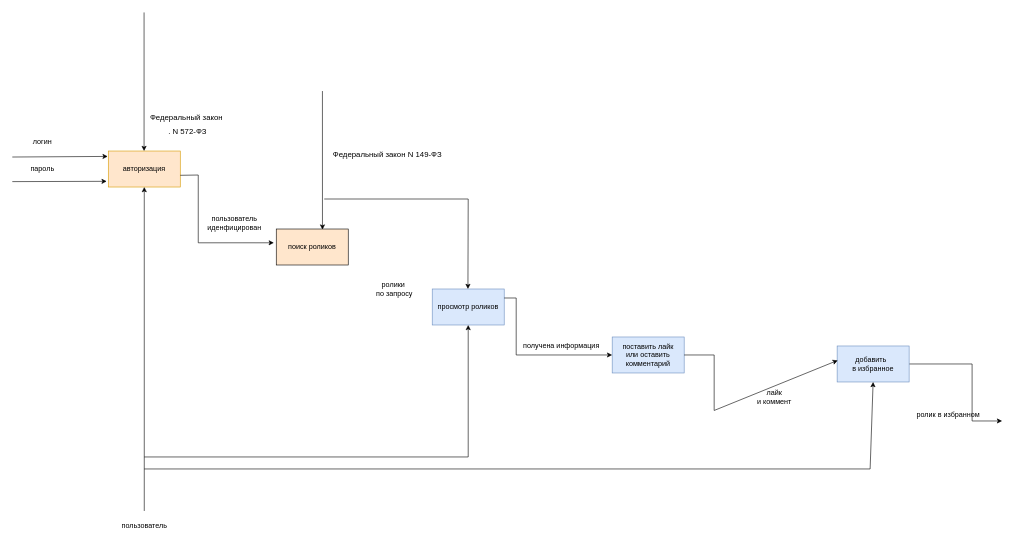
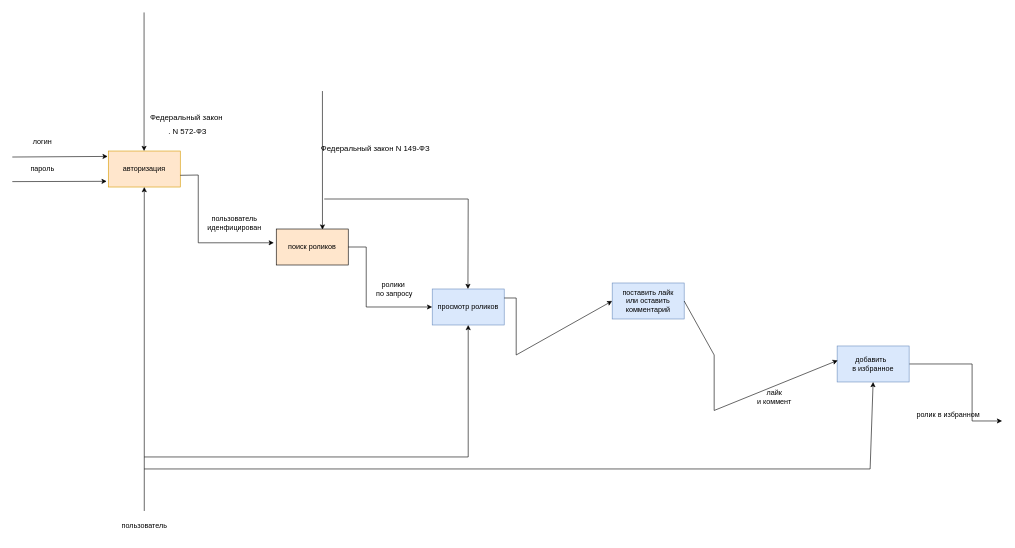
  <mxCell id="0" />
  <mxCell id="1" parent="0" />
  <mxCell id="2" value="авторизация" style="rounded=0;whiteSpace=wrap;html=1;fillColor=#ffe6cc;strokeColor=#d79b00;" parent="1" vertex="1"><mxGeometry x="180" y="251" width="120" height="60" as="geometry" /></mxCell>
  <mxCell id="3" value="логин" style="text;html=1;align=center;verticalAlign=middle;resizable=0;points=[];autosize=1;strokeColor=none;fillColor=none;" parent="1" vertex="1"><mxGeometry x="40" y="221" width="60" height="30" as="geometry" /></mxCell>
  <mxCell id="4" value="" style="endArrow=classic;html=1;rounded=0;entryX=-0.008;entryY=0.15;entryDx=0;entryDy=0;entryPerimeter=0;" parent="1" target="2" edge="1"><mxGeometry width="50" height="50" relative="1" as="geometry"><mxPoint x="20" y="261" as="sourcePoint" /><mxPoint x="180" y="231" as="targetPoint" /></mxGeometry></mxCell>
  <mxCell id="5" value="пароль" style="text;html=1;align=center;verticalAlign=middle;resizable=0;points=[];autosize=1;strokeColor=none;fillColor=none;" parent="1" vertex="1"><mxGeometry x="40" y="266" width="60" height="30" as="geometry" /></mxCell>
  <mxCell id="6" value="" style="endArrow=classic;html=1;rounded=0;entryX=-0.022;entryY=0.842;entryDx=0;entryDy=0;entryPerimeter=0;" parent="1" target="2" edge="1"><mxGeometry width="50" height="50" relative="1" as="geometry"><mxPoint x="20" y="302" as="sourcePoint" /><mxPoint x="146.52" y="296" as="targetPoint" /></mxGeometry></mxCell>
  <mxCell id="7" value="" style="endArrow=classic;html=1;rounded=0;entryX=0.5;entryY=1;entryDx=0;entryDy=0;" parent="1" target="2" edge="1"><mxGeometry width="50" height="50" relative="1" as="geometry"><mxPoint x="240" y="851" as="sourcePoint" /><mxPoint x="410" y="361" as="targetPoint" /></mxGeometry></mxCell>
  <mxCell id="8" value="пользователь" style="text;html=1;align=center;verticalAlign=middle;resizable=0;points=[];autosize=1;strokeColor=none;fillColor=none;" parent="1" vertex="1"><mxGeometry x="190" y="861" width="100" height="30" as="geometry" /></mxCell>
  <mxCell id="9" value="" style="endArrow=classic;html=1;rounded=0;entryX=-0.033;entryY=0.383;entryDx=0;entryDy=0;entryPerimeter=0;" parent="1" target="10" edge="1"><mxGeometry width="50" height="50" relative="1" as="geometry"><mxPoint x="300" y="291.48" as="sourcePoint" /><mxPoint x="450" y="381" as="targetPoint" /><Array as="points"><mxPoint x="330" y="291" /><mxPoint x="330" y="404" /></Array></mxGeometry></mxCell>
  <mxCell id="10" value="поиск роликов&lt;br&gt;" style="rounded=0;whiteSpace=wrap;html=1;fillColor=#ffe6cc;" parent="1" vertex="1"><mxGeometry x="460" y="381" width="120" height="60" as="geometry" /></mxCell>
+ <mxCell id="11" value="" style="endArrow=classic;html=1;rounded=0;exitX=1;exitY=0.5;exitDx=0;exitDy=0;entryX=0;entryY=0.5;entryDx=0;entryDy=0;" parent="1" source="10" target="12" edge="1"><mxGeometry width="50" height="50" relative="1" as="geometry"><mxPoint x="530" y="431" as="sourcePoint" /><mxPoint x="590" y="511" as="targetPoint" /><Array as="points"><mxPoint x="610" y="411" /><mxPoint x="610" y="451" /><mxPoint x="610" y="511" /></Array></mxGeometry></mxCell>
  <mxCell id="12" value="просмотр роликов" style="rounded=0;whiteSpace=wrap;html=1;fillColor=#dae8fc;strokeColor=#6c8ebf;" parent="1" vertex="1"><mxGeometry x="720" y="481" width="120" height="60" as="geometry" /></mxCell>
  <mxCell id="13" value="" style="endArrow=classic;html=1;rounded=0;exitX=1;exitY=0.25;exitDx=0;exitDy=0;entryX=0;entryY=0.5;entryDx=0;entryDy=0;" parent="1" source="12" target="14" edge="1"><mxGeometry width="50" height="50" relative="1" as="geometry"><mxPoint x="670" y="493.02" as="sourcePoint" /><mxPoint x="780" y="561" as="targetPoint" /><Array as="points"><mxPoint x="860" y="496" /><mxPoint x="860" y="591" /></Array></mxGeometry></mxCell>
- <mxCell id="14" value="&lt;div&gt;поставить лайк&lt;/div&gt;&lt;div&gt;или оставить&lt;/div&gt;&lt;div&gt;комментарий&lt;br&gt;&lt;/div&gt;" style="rounded=0;whiteSpace=wrap;html=1;fillColor=#dae8fc;strokeColor=#6c8ebf;" parent="1" vertex="1"><mxGeometry x="1020" y="561" width="120" height="60" as="geometry" /></mxCell>
+ <mxCell id="14" value="&lt;div&gt;поставить лайк&lt;/div&gt;&lt;div&gt;или оставить&lt;/div&gt;&lt;div&gt;комментарий&lt;br&gt;&lt;/div&gt;" style="rounded=0;whiteSpace=wrap;html=1;fillColor=#dae8fc;strokeColor=#6c8ebf;" parent="1" vertex="1"><mxGeometry x="1020" y="471" width="120" height="60" as="geometry" /></mxCell>
  <mxCell id="15" value="" style="endArrow=classic;html=1;rounded=0;entryX=0.642;entryY=0.017;entryDx=0;entryDy=0;entryPerimeter=0;" parent="1" target="10" edge="1"><mxGeometry width="50" height="50" relative="1" as="geometry"><mxPoint x="537" y="151" as="sourcePoint" /><mxPoint x="470" y="361" as="targetPoint" /><Array as="points" /></mxGeometry></mxCell>
- <mxCell id="16" value="&lt;h1 style=&quot;font-size: 13px;&quot;&gt;&lt;span style=&quot;font-weight: normal;&quot;&gt;Федеральный закон N 149-ФЗ&lt;/span&gt;&lt;/h1&gt;" style="text;html=1;align=center;verticalAlign=middle;resizable=0;points=[];autosize=1;strokeColor=none;fillColor=none;" parent="1" vertex="1"><mxGeometry x="540" y="231" width="210" height="50" as="geometry" /></mxCell>
+ <mxCell id="16" value="&lt;h1 style=&quot;font-size: 13px;&quot;&gt;&lt;span style=&quot;font-weight: normal;&quot;&gt;Федеральный закон N 149-ФЗ&lt;/span&gt;&lt;/h1&gt;" style="text;html=1;align=center;verticalAlign=middle;resizable=0;points=[];autosize=1;strokeColor=none;fillColor=none;" parent="1" vertex="1"><mxGeometry x="520" y="221" width="210" height="50" as="geometry" /></mxCell>
  <mxCell id="17" value="&lt;div&gt;пользователь&lt;/div&gt;&lt;div&gt;иденфицирован&lt;br&gt;&lt;/div&gt;" style="text;html=1;align=center;verticalAlign=middle;resizable=0;points=[];autosize=1;strokeColor=none;fillColor=none;" parent="1" vertex="1"><mxGeometry x="330" y="351" width="120" height="40" as="geometry" /></mxCell>
  <mxCell id="18" value="&lt;div&gt;ролики&lt;/div&gt;&lt;div&gt;&amp;nbsp;по запросу&lt;/div&gt;" style="text;html=1;align=center;verticalAlign=middle;resizable=0;points=[];autosize=1;strokeColor=none;fillColor=none;" parent="1" vertex="1"><mxGeometry x="610" y="461" width="90" height="40" as="geometry" /></mxCell>
  <mxCell id="19" style="edgeStyle=orthogonalEdgeStyle;rounded=0;orthogonalLoop=1;jettySize=auto;html=1;" parent="1" source="20" edge="1"><mxGeometry relative="1" as="geometry"><mxPoint x="1670" y="701" as="targetPoint" /><Array as="points"><mxPoint x="1620" y="701" /></Array></mxGeometry></mxCell>
  <mxCell id="20" value="&lt;div&gt;добавить&amp;nbsp;&amp;nbsp;&lt;/div&gt;&lt;div&gt;в избранное&lt;br&gt;&lt;/div&gt;" style="rounded=0;whiteSpace=wrap;html=1;fillColor=#dae8fc;strokeColor=#6c8ebf;" parent="1" vertex="1"><mxGeometry x="1395" y="576" width="120" height="60" as="geometry" /></mxCell>
  <mxCell id="21" value="" style="endArrow=classic;html=1;rounded=0;exitX=1;exitY=0.5;exitDx=0;exitDy=0;entryX=0.008;entryY=0.4;entryDx=0;entryDy=0;entryPerimeter=0;" parent="1" source="14" target="20" edge="1"><mxGeometry width="50" height="50" relative="1" as="geometry"><mxPoint x="1170" y="588.5" as="sourcePoint" /><mxPoint x="1290" y="684" as="targetPoint" /><Array as="points"><mxPoint x="1190" y="591" /><mxPoint x="1190" y="683.5" /></Array></mxGeometry></mxCell>
  <mxCell id="22" value="" style="endArrow=classic;html=1;rounded=0;entryX=0.5;entryY=1;entryDx=0;entryDy=0;" parent="1" target="20" edge="1"><mxGeometry width="50" height="50" relative="1" as="geometry"><mxPoint x="240" y="781" as="sourcePoint" /><mxPoint x="1225" y="751" as="targetPoint" /><Array as="points"><mxPoint x="1450" y="781" /></Array></mxGeometry></mxCell>
- <mxCell id="23" value="получена информация" style="text;html=1;align=center;verticalAlign=middle;resizable=0;points=[];autosize=1;strokeColor=none;fillColor=none;" parent="1" vertex="1"><mxGeometry x="860" y="561" width="150" height="30" as="geometry" /></mxCell>
  <mxCell id="24" value="" style="endArrow=classic;html=1;rounded=0;entryX=0.5;entryY=1;entryDx=0;entryDy=0;" parent="1" target="12" edge="1"><mxGeometry width="50" height="50" relative="1" as="geometry"><mxPoint x="240" y="761" as="sourcePoint" /><mxPoint x="1370" y="741" as="targetPoint" /><Array as="points"><mxPoint x="780" y="761" /></Array></mxGeometry></mxCell>
  <mxCell id="25" value="&lt;div&gt;лайк&lt;/div&gt;&lt;div&gt;и коммент&lt;br&gt;&lt;/div&gt;" style="text;html=1;align=center;verticalAlign=middle;resizable=0;points=[];autosize=1;strokeColor=none;fillColor=none;" parent="1" vertex="1"><mxGeometry x="1250" y="641" width="80" height="40" as="geometry" /></mxCell>
  <mxCell id="26" value="ролик в избранном" style="text;html=1;align=center;verticalAlign=middle;resizable=0;points=[];autosize=1;strokeColor=none;fillColor=none;" parent="1" vertex="1"><mxGeometry x="1515" y="676" width="130" height="30" as="geometry" /></mxCell>
  <mxCell id="27" value="" style="endArrow=classic;html=1;rounded=0;entryX=0.642;entryY=0.017;entryDx=0;entryDy=0;entryPerimeter=0;" parent="1" edge="1"><mxGeometry width="50" height="50" relative="1" as="geometry"><mxPoint x="239.66" y="20" as="sourcePoint" /><mxPoint x="239.66" y="251" as="targetPoint" /><Array as="points" /></mxGeometry></mxCell>
  <mxCell id="28" value="&lt;h1 style=&quot;font-size: 13px;&quot; id=&quot;name_doc&quot; align=&quot;center&quot;&gt;&lt;span style=&quot;font-weight: normal;&quot;&gt;Федеральный закон&lt;/span&gt;&lt;/h1&gt;&lt;h1 style=&quot;font-size: 13px;&quot; id=&quot;name_doc&quot; align=&quot;center&quot;&gt;&lt;span style=&quot;font-weight: normal;&quot;&gt;&amp;nbsp;. N 572-ФЗ&lt;/span&gt;&lt;/h1&gt;" style="text;html=1;align=center;verticalAlign=middle;resizable=0;points=[];autosize=1;strokeColor=none;fillColor=none;" parent="1" vertex="1"><mxGeometry x="240" y="171" width="140" height="70" as="geometry" /></mxCell>
  <mxCell id="29" value="" style="endArrow=classic;html=1;rounded=0;entryX=0.642;entryY=0.017;entryDx=0;entryDy=0;entryPerimeter=0;" parent="1" edge="1"><mxGeometry width="50" height="50" relative="1" as="geometry"><mxPoint x="540" y="331" as="sourcePoint" /><mxPoint x="779.55" y="481" as="targetPoint" /><Array as="points"><mxPoint x="780" y="331" /></Array></mxGeometry></mxCell>
